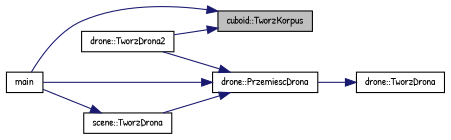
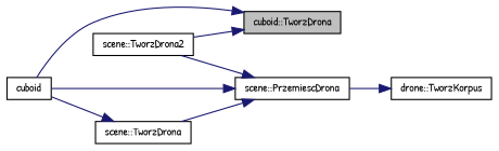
  digraph {
    fontname="Patrick Hand"
    rankdir=RL
    node [color=black fillcolor=white fontname="Patrick Hand" fontsize=10 shape=record style=filled]
    edge [color=midnightblue dir=back fontname="Patrick Hand" fontsize=10 labelfontname=Helvetica labelfontsize=10 style=solid]
-   n1 [fillcolor=grey75 fontcolor=black height=0.2 label="cuboid::TworzKorpus" width=0.4]
-   n2 [height=0.2 label="drone::TworzDrona2" width=0.4]
-   n3 [height=0.2 label=main width=0.4]
-   n4 [height=0.2 label="drone::TworzDrona" width=0.4]
-   n5 [height=0.2 label="drone::PrzemiescDrona" width=0.4]
+   n1 [fillcolor=grey75 fontcolor=black height=0.2 label="cuboid::TworzDrona" width=0.4]
+   n2 [height=0.2 label="scene::TworzDrona2" width=0.4]
+   n3 [height=0.2 label=cuboid width=0.4]
+   n4 [height=0.2 label="drone::TworzKorpus" width=0.4]
+   n5 [height=0.2 label="scene::PrzemiescDrona" width=0.4]
    n6 [height=0.2 label="scene::TworzDrona" width=0.4]
    n1 -> n2
    n1 -> n3
    n4 -> n5
    n5 -> n2
    n5 -> n3
    n5 -> n6
    n6 -> n3
  }
